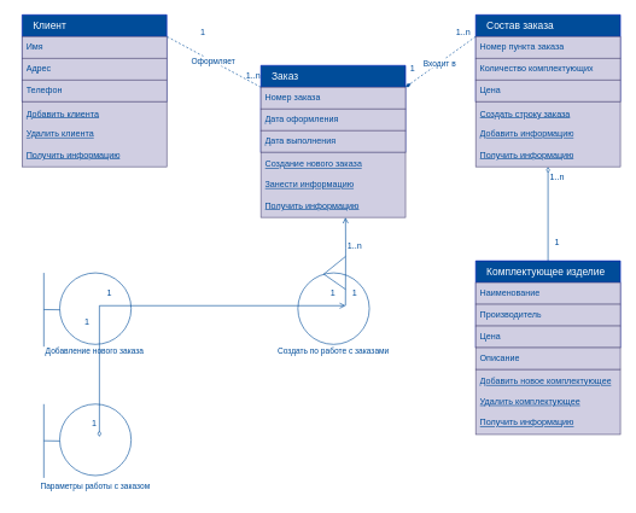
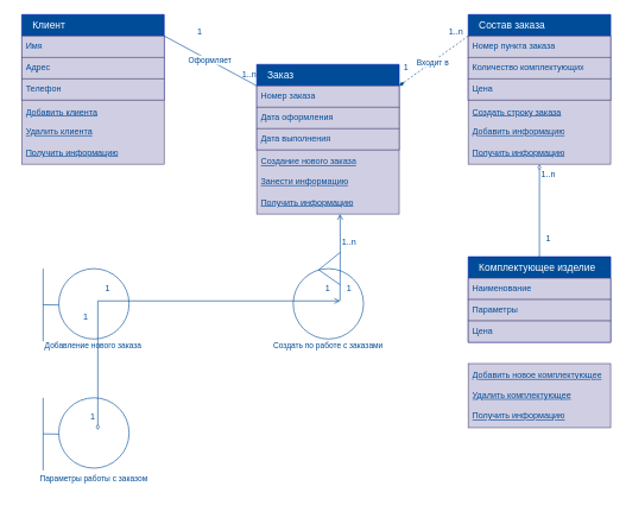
  <mxCell id="0" />
  <mxCell id="1" parent="0" />
  <mxCell id="2" value="" style="group" parent="1" vertex="1" connectable="0"><mxGeometry x="657" y="360" width="200" height="240" as="geometry" /></mxCell>
  <mxCell id="3" value="&amp;nbsp; &amp;nbsp; &lt;font style=&quot;font-size: 14px;&quot;&gt;Комплектующее изделие&lt;/font&gt;" style="swimlane;fontStyle=0;childLayout=stackLayout;horizontal=1;startSize=30;horizontalStack=0;resizeParent=1;resizeParentMax=0;resizeLast=0;collapsible=1;marginBottom=0;whiteSpace=wrap;html=1;fillColor=#004C99;fontColor=#ffffff;strokeColor=#001DBC;align=left;" parent="2" vertex="1"><mxGeometry width="200" height="120" as="geometry"><mxRectangle x="170" y="60" width="80" height="30" as="alternateBounds" /></mxGeometry></mxCell>
  <mxCell id="4" value="&lt;font color=&quot;#004c99&quot;&gt;Наименование&lt;/font&gt;" style="text;strokeColor=#56517e;fillColor=#d0cee2;align=left;verticalAlign=middle;spacingLeft=4;spacingRight=4;overflow=hidden;points=[[0,0.5],[1,0.5]];portConstraint=eastwest;rotatable=0;whiteSpace=wrap;html=1;" parent="3" vertex="1"><mxGeometry y="30" width="200" height="30" as="geometry" /></mxCell>
- <mxCell id="5" value="&lt;font color=&quot;#004c99&quot;&gt;Производитель&lt;/font&gt;" style="text;strokeColor=#56517e;fillColor=#d0cee2;align=left;verticalAlign=middle;spacingLeft=4;spacingRight=4;overflow=hidden;points=[[0,0.5],[1,0.5]];portConstraint=eastwest;rotatable=0;whiteSpace=wrap;html=1;" parent="3" vertex="1"><mxGeometry y="60" width="200" height="30" as="geometry" /></mxCell>
+ <mxCell id="5" value="&lt;font color=&quot;#004c99&quot;&gt;Параметры&lt;/font&gt;" style="text;strokeColor=#56517e;fillColor=#d0cee2;align=left;verticalAlign=middle;spacingLeft=4;spacingRight=4;overflow=hidden;points=[[0,0.5],[1,0.5]];portConstraint=eastwest;rotatable=0;whiteSpace=wrap;html=1;" parent="3" vertex="1"><mxGeometry y="60" width="200" height="30" as="geometry" /></mxCell>
  <mxCell id="6" value="&lt;font color=&quot;#004c99&quot;&gt;Цена&lt;/font&gt;" style="text;strokeColor=#56517e;fillColor=#d0cee2;align=left;verticalAlign=middle;spacingLeft=4;spacingRight=4;overflow=hidden;points=[[0,0.5],[1,0.5]];portConstraint=eastwest;rotatable=0;whiteSpace=wrap;html=1;" parent="3" vertex="1"><mxGeometry y="90" width="200" height="30" as="geometry" /></mxCell>
  <mxCell id="7" value="&lt;font color=&quot;#004c99&quot;&gt;&lt;u&gt;Добавить новое комплектующее&lt;/u&gt;&lt;/font&gt;&lt;br&gt;&lt;div&gt;&lt;br&gt;&lt;/div&gt;&lt;div&gt;&lt;font color=&quot;#004c99&quot;&gt;&lt;u&gt;Удалить комплектующее&lt;/u&gt;&lt;/font&gt;&lt;/div&gt;&lt;div&gt;&lt;u style=&quot;color: rgb(0, 76, 153); background-color: initial;&quot;&gt;&lt;br&gt;&lt;/u&gt;&lt;/div&gt;&lt;div&gt;&lt;u style=&quot;color: rgb(0, 76, 153); background-color: initial;&quot;&gt;Получить информацию&lt;/u&gt;&lt;br&gt;&lt;/div&gt;" style="text;strokeColor=#56517e;fillColor=#d0cee2;align=left;verticalAlign=middle;spacingLeft=4;spacingRight=4;overflow=hidden;points=[[0,0.5],[1,0.5]];portConstraint=eastwest;rotatable=0;whiteSpace=wrap;html=1;" parent="2" vertex="1"><mxGeometry y="150" width="200" height="90" as="geometry" /></mxCell>
- <mxCell id="8" value="&lt;font color=&quot;#004c99&quot;&gt;Описание&lt;/font&gt;" style="text;strokeColor=#56517e;fillColor=#d0cee2;align=left;verticalAlign=middle;spacingLeft=4;spacingRight=4;overflow=hidden;points=[[0,0.5],[1,0.5]];portConstraint=eastwest;rotatable=0;whiteSpace=wrap;html=1;" parent="2" vertex="1"><mxGeometry y="120" width="200" height="30" as="geometry" /></mxCell>
  <mxCell id="9" value="" style="group" parent="1" vertex="1" connectable="0"><mxGeometry x="360" y="90" width="200" height="210" as="geometry" /></mxCell>
  <mxCell id="10" value="&amp;nbsp; &amp;nbsp; &lt;font style=&quot;font-size: 14px;&quot;&gt;Заказ&lt;/font&gt;" style="swimlane;fontStyle=0;childLayout=stackLayout;horizontal=1;startSize=30;horizontalStack=0;resizeParent=1;resizeParentMax=0;resizeLast=0;collapsible=1;marginBottom=0;whiteSpace=wrap;html=1;fillColor=#004C99;fontColor=#ffffff;strokeColor=#001DBC;align=left;" parent="9" vertex="1"><mxGeometry width="200" height="120" as="geometry"><mxRectangle x="170" y="60" width="80" height="30" as="alternateBounds" /></mxGeometry></mxCell>
  <mxCell id="11" value="&lt;font color=&quot;#004c99&quot;&gt;Номер заказа&lt;/font&gt;" style="text;strokeColor=#56517e;fillColor=#d0cee2;align=left;verticalAlign=middle;spacingLeft=4;spacingRight=4;overflow=hidden;points=[[0,0.5],[1,0.5]];portConstraint=eastwest;rotatable=0;whiteSpace=wrap;html=1;" parent="10" vertex="1"><mxGeometry y="30" width="200" height="30" as="geometry" /></mxCell>
  <mxCell id="12" value="&lt;font color=&quot;#004c99&quot;&gt;Дата оформления&lt;/font&gt;" style="text;strokeColor=#56517e;fillColor=#d0cee2;align=left;verticalAlign=middle;spacingLeft=4;spacingRight=4;overflow=hidden;points=[[0,0.5],[1,0.5]];portConstraint=eastwest;rotatable=0;whiteSpace=wrap;html=1;" parent="10" vertex="1"><mxGeometry y="60" width="200" height="30" as="geometry" /></mxCell>
  <mxCell id="13" value="&lt;font color=&quot;#004c99&quot;&gt;Дата выполнения&lt;/font&gt;" style="text;strokeColor=#56517e;fillColor=#d0cee2;align=left;verticalAlign=middle;spacingLeft=4;spacingRight=4;overflow=hidden;points=[[0,0.5],[1,0.5]];portConstraint=eastwest;rotatable=0;whiteSpace=wrap;html=1;" parent="10" vertex="1"><mxGeometry y="90" width="200" height="30" as="geometry" /></mxCell>
  <mxCell id="14" value="&lt;font color=&quot;#004c99&quot;&gt;&lt;u&gt;Создание нового заказа&lt;/u&gt;&lt;/font&gt;&lt;div&gt;&lt;br&gt;&lt;/div&gt;&lt;div&gt;&lt;font color=&quot;#004c99&quot;&gt;&lt;u&gt;Занести информацию&lt;/u&gt;&lt;/font&gt;&lt;/div&gt;&lt;div&gt;&lt;u style=&quot;color: rgb(0, 76, 153); background-color: initial;&quot;&gt;&lt;br&gt;&lt;/u&gt;&lt;/div&gt;&lt;div&gt;&lt;u style=&quot;color: rgb(0, 76, 153); background-color: initial;&quot;&gt;Получить информацию&lt;/u&gt;&lt;br&gt;&lt;/div&gt;" style="text;strokeColor=#56517e;fillColor=#d0cee2;align=left;verticalAlign=middle;spacingLeft=4;spacingRight=4;overflow=hidden;points=[[0,0.5],[1,0.5]];portConstraint=eastwest;rotatable=0;whiteSpace=wrap;html=1;" parent="9" vertex="1"><mxGeometry y="120" width="200" height="90" as="geometry" /></mxCell>
  <mxCell id="15" style="edgeStyle=orthogonalEdgeStyle;rounded=0;orthogonalLoop=1;jettySize=auto;html=1;exitX=0.5;exitY=0;exitDx=0;exitDy=0;endArrow=diamondThin;endFill=0;fillColor=#b1ddf0;strokeColor=#004C99;entryX=0.5;entryY=1;entryDx=0;entryDy=0;entryPerimeter=0;" parent="1" source="3" target="23" edge="1"><mxGeometry relative="1" as="geometry"><mxPoint x="750" y="280" as="targetPoint" /></mxGeometry></mxCell>
  <mxCell id="16" value="1" style="text;html=1;align=center;verticalAlign=middle;whiteSpace=wrap;rounded=0;fillColor=none;fontColor=#004C99;" parent="1" vertex="1"><mxGeometry x="740" y="320" width="60" height="30" as="geometry" /></mxCell>
  <mxCell id="17" value="1..n" style="text;html=1;align=center;verticalAlign=middle;whiteSpace=wrap;rounded=0;fillColor=none;fontColor=#004C99;" parent="1" vertex="1"><mxGeometry x="740" y="230" width="60" height="30" as="geometry" /></mxCell>
  <mxCell id="18" value="" style="group" parent="1" vertex="1" connectable="0"><mxGeometry x="657" y="20" width="200" height="210" as="geometry" /></mxCell>
  <mxCell id="19" value="&amp;nbsp; &amp;nbsp; &lt;font style=&quot;font-size: 14px;&quot;&gt;Состав заказа&lt;/font&gt;" style="swimlane;fontStyle=0;childLayout=stackLayout;horizontal=1;startSize=30;horizontalStack=0;resizeParent=1;resizeParentMax=0;resizeLast=0;collapsible=1;marginBottom=0;whiteSpace=wrap;html=1;fillColor=#004C99;fontColor=#ffffff;strokeColor=#001DBC;align=left;" parent="18" vertex="1"><mxGeometry width="200" height="120" as="geometry"><mxRectangle x="170" y="60" width="80" height="30" as="alternateBounds" /></mxGeometry></mxCell>
  <mxCell id="20" value="&lt;font color=&quot;#004c99&quot;&gt;Номер пункта заказа&lt;/font&gt;" style="text;strokeColor=#56517e;fillColor=#d0cee2;align=left;verticalAlign=middle;spacingLeft=4;spacingRight=4;overflow=hidden;points=[[0,0.5],[1,0.5]];portConstraint=eastwest;rotatable=0;whiteSpace=wrap;html=1;" parent="19" vertex="1"><mxGeometry y="30" width="200" height="30" as="geometry" /></mxCell>
  <mxCell id="21" value="&lt;font color=&quot;#004c99&quot;&gt;Количество комплектующих&lt;/font&gt;" style="text;strokeColor=#56517e;fillColor=#d0cee2;align=left;verticalAlign=middle;spacingLeft=4;spacingRight=4;overflow=hidden;points=[[0,0.5],[1,0.5]];portConstraint=eastwest;rotatable=0;whiteSpace=wrap;html=1;" parent="19" vertex="1"><mxGeometry y="60" width="200" height="30" as="geometry" /></mxCell>
  <mxCell id="22" value="&lt;font color=&quot;#004c99&quot;&gt;Цена&lt;/font&gt;" style="text;strokeColor=#56517e;fillColor=#d0cee2;align=left;verticalAlign=middle;spacingLeft=4;spacingRight=4;overflow=hidden;points=[[0,0.5],[1,0.5]];portConstraint=eastwest;rotatable=0;whiteSpace=wrap;html=1;" parent="19" vertex="1"><mxGeometry y="90" width="200" height="30" as="geometry" /></mxCell>
  <mxCell id="23" value="&lt;font color=&quot;#004c99&quot;&gt;&lt;u&gt;Создать строку заказа&lt;/u&gt;&lt;/font&gt;&lt;div&gt;&lt;br&gt;&lt;/div&gt;&lt;div&gt;&lt;font color=&quot;#004c99&quot;&gt;&lt;u&gt;Добавить информацию&lt;/u&gt;&lt;/font&gt;&lt;/div&gt;&lt;div&gt;&lt;u style=&quot;color: rgb(0, 76, 153); background-color: initial;&quot;&gt;&lt;br&gt;&lt;/u&gt;&lt;/div&gt;&lt;div&gt;&lt;u style=&quot;color: rgb(0, 76, 153); background-color: initial;&quot;&gt;Получить информацию&lt;/u&gt;&lt;br&gt;&lt;/div&gt;" style="text;strokeColor=#56517e;fillColor=#d0cee2;align=left;verticalAlign=middle;spacingLeft=4;spacingRight=4;overflow=hidden;points=[[0,0.5],[1,0.5]];portConstraint=eastwest;rotatable=0;whiteSpace=wrap;html=1;" parent="18" vertex="1"><mxGeometry y="120" width="200" height="90" as="geometry" /></mxCell>
  <mxCell id="24" value="" style="group" parent="1" vertex="1" connectable="0"><mxGeometry y="20" width="200" height="210" as="geometry" x="30" /></mxCell>
  <mxCell id="25" value="&amp;nbsp; &amp;nbsp; &lt;font style=&quot;font-size: 14px;&quot;&gt;Клиент&lt;/font&gt;" style="swimlane;fontStyle=0;childLayout=stackLayout;horizontal=1;startSize=30;horizontalStack=0;resizeParent=1;resizeParentMax=0;resizeLast=0;collapsible=1;marginBottom=0;whiteSpace=wrap;html=1;fillColor=#004C99;fontColor=#ffffff;strokeColor=#001DBC;align=left;" parent="24" vertex="1"><mxGeometry width="200" height="120" as="geometry"><mxRectangle x="170" y="60" width="80" height="30" as="alternateBounds" /></mxGeometry></mxCell>
  <mxCell id="26" value="&lt;font color=&quot;#004c99&quot;&gt;Имя&lt;/font&gt;" style="text;strokeColor=#56517e;fillColor=#d0cee2;align=left;verticalAlign=middle;spacingLeft=4;spacingRight=4;overflow=hidden;points=[[0,0.5],[1,0.5]];portConstraint=eastwest;rotatable=0;whiteSpace=wrap;html=1;" parent="25" vertex="1"><mxGeometry y="30" width="200" height="30" as="geometry" /></mxCell>
  <mxCell id="27" value="&lt;font color=&quot;#004c99&quot;&gt;Адрес&lt;/font&gt;" style="text;strokeColor=#56517e;fillColor=#d0cee2;align=left;verticalAlign=middle;spacingLeft=4;spacingRight=4;overflow=hidden;points=[[0,0.5],[1,0.5]];portConstraint=eastwest;rotatable=0;whiteSpace=wrap;html=1;" parent="25" vertex="1"><mxGeometry y="60" width="200" height="30" as="geometry" /></mxCell>
  <mxCell id="28" value="&lt;font color=&quot;#004c99&quot;&gt;Телефон&lt;/font&gt;" style="text;strokeColor=#56517e;fillColor=#d0cee2;align=left;verticalAlign=middle;spacingLeft=4;spacingRight=4;overflow=hidden;points=[[0,0.5],[1,0.5]];portConstraint=eastwest;rotatable=0;whiteSpace=wrap;html=1;" parent="25" vertex="1"><mxGeometry y="90" width="200" height="30" as="geometry" /></mxCell>
  <mxCell id="29" value="&lt;font color=&quot;#004c99&quot;&gt;&lt;u&gt;Добавить клиента&lt;/u&gt;&lt;/font&gt;&lt;div&gt;&lt;br&gt;&lt;/div&gt;&lt;div&gt;&lt;font color=&quot;#004c99&quot;&gt;&lt;u&gt;Удалить клиента&lt;/u&gt;&lt;/font&gt;&lt;/div&gt;&lt;div&gt;&lt;u style=&quot;color: rgb(0, 76, 153); background-color: initial;&quot;&gt;&lt;br&gt;&lt;/u&gt;&lt;/div&gt;&lt;div&gt;&lt;u style=&quot;color: rgb(0, 76, 153); background-color: initial;&quot;&gt;Получить информацию&lt;/u&gt;&lt;br&gt;&lt;/div&gt;" style="text;strokeColor=#56517e;fillColor=#d0cee2;align=left;verticalAlign=middle;spacingLeft=4;spacingRight=4;overflow=hidden;points=[[0,0.5],[1,0.5]];portConstraint=eastwest;rotatable=0;whiteSpace=wrap;html=1;" parent="24" vertex="1"><mxGeometry y="120" width="200" height="90" as="geometry" /></mxCell>
  <mxCell id="30" value="" style="endArrow=diamondThin;html=1;rounded=0;endFill=1;strokeColor=#004C99;entryX=1;entryY=0.25;entryDx=0;entryDy=0;exitX=0;exitY=0.25;exitDx=0;exitDy=0;dashed=1;" parent="1" source="19" target="10" edge="1"><mxGeometry width="50" height="50" relative="1" as="geometry"><mxPoint x="600" y="90" as="sourcePoint" /><mxPoint x="640" y="100" as="targetPoint" /></mxGeometry></mxCell>
  <mxCell id="31" value="Входит в" style="edgeLabel;html=1;align=center;verticalAlign=middle;resizable=0;points=[];fontColor=#004C99;" parent="30" vertex="1" connectable="0"><mxGeometry x="0.047" relative="1" as="geometry"><mxPoint x="1" as="offset" /></mxGeometry></mxCell>
  <mxCell id="32" value="1" style="text;html=1;align=center;verticalAlign=middle;whiteSpace=wrap;rounded=0;fillColor=none;fontColor=#004C99;" parent="1" vertex="1"><mxGeometry x="540" y="80" width="60" height="30" as="geometry" /></mxCell>
  <mxCell id="33" value="1..n" style="text;html=1;align=center;verticalAlign=middle;whiteSpace=wrap;rounded=0;fillColor=none;fontColor=#004C99;" parent="1" vertex="1"><mxGeometry x="610" y="30" width="60" height="30" as="geometry" /></mxCell>
- <mxCell id="34" value="" style="endArrow=none;html=1;rounded=0;endFill=0;strokeColor=#004C99;entryX=1;entryY=0.25;entryDx=0;entryDy=0;exitX=0;exitY=0.25;exitDx=0;exitDy=0;dashed=1;" parent="1" source="10" target="25" edge="1"><mxGeometry width="50" height="50" relative="1" as="geometry"><mxPoint x="397" y="10" as="sourcePoint" /><mxPoint x="300" y="80" as="targetPoint" /></mxGeometry></mxCell>
+ <mxCell id="34" value="" style="endArrow=none;html=1;rounded=0;endFill=0;strokeColor=#004C99;entryX=1;entryY=0.25;entryDx=0;entryDy=0;exitX=0;exitY=0.25;exitDx=0;exitDy=0;" parent="1" source="10" target="25" edge="1"><mxGeometry width="50" height="50" relative="1" as="geometry"><mxPoint x="397" y="10" as="sourcePoint" /><mxPoint x="300" y="80" as="targetPoint" /></mxGeometry></mxCell>
  <mxCell id="35" value="Оформляет" style="edgeLabel;html=1;align=center;verticalAlign=middle;resizable=0;points=[];fontColor=#004C99;" parent="34" vertex="1" connectable="0"><mxGeometry x="0.047" relative="1" as="geometry"><mxPoint x="1" as="offset" /></mxGeometry></mxCell>
  <mxCell id="36" value="1" style="text;html=1;align=center;verticalAlign=middle;whiteSpace=wrap;rounded=0;fillColor=none;fontColor=#004C99;" parent="1" vertex="1"><mxGeometry x="250" y="30" width="60" height="30" as="geometry" /></mxCell>
  <mxCell id="37" value="1..n" style="text;html=1;align=center;verticalAlign=middle;whiteSpace=wrap;rounded=0;fillColor=none;fontColor=#004C99;" parent="1" vertex="1"><mxGeometry x="320" y="90" width="60" height="30" as="geometry" /></mxCell>
  <mxCell id="38" value="" style="ellipse;whiteSpace=wrap;html=1;aspect=fixed;fillColor=none;strokeColor=#004C99;movable=0;resizable=0;rotatable=0;deletable=0;editable=0;locked=1;connectable=0;" parent="1" vertex="1"><mxGeometry x="411.22" y="376.667" width="98.78" height="98.78" as="geometry" /></mxCell>
  <mxCell id="39" value="" style="endArrow=open;html=1;rounded=0;entryX=0.569;entryY=1.025;entryDx=0;entryDy=0;entryPerimeter=0;endFill=0;strokeColor=#004C99;" parent="1" edge="1"><mxGeometry width="50" height="50" relative="1" as="geometry"><mxPoint x="477" y="422" as="sourcePoint" /><mxPoint x="477.073" y="300" as="targetPoint" /><Array as="points"><mxPoint x="477.293" y="342.783" /></Array></mxGeometry></mxCell>
  <mxCell id="40" value="" style="endArrow=none;html=1;rounded=0;strokeColor=#004C99;exitX=0.357;exitY=0.022;exitDx=0;exitDy=0;exitPerimeter=0;" edge="1" parent="1" source="38"><mxGeometry width="50" height="50" relative="1" as="geometry"><mxPoint x="449.634" y="376.667" as="sourcePoint" /><mxPoint x="477.073" y="354" as="targetPoint" /></mxGeometry></mxCell>
  <mxCell id="41" value="" style="endArrow=none;html=1;rounded=0;strokeColor=#004C99;exitX=0.365;exitY=0.019;exitDx=0;exitDy=0;exitPerimeter=0;" edge="1" parent="1" source="38"><mxGeometry width="50" height="50" relative="1" as="geometry"><mxPoint x="440.64" y="401.462" as="sourcePoint" /><mxPoint x="477.073" y="399.333" as="targetPoint" /></mxGeometry></mxCell>
  <mxCell id="42" value="" style="ellipse;whiteSpace=wrap;html=1;aspect=fixed;fillColor=none;strokeColor=#004C99;movable=1;resizable=1;rotatable=1;deletable=1;editable=1;locked=0;connectable=1;" vertex="1" parent="1"><mxGeometry x="81.951" y="376.667" width="98.78" height="98.78" as="geometry" /></mxCell>
  <mxCell id="43" value="" style="endArrow=open;html=1;rounded=0;endFill=0;strokeColor=#004C99;" edge="1" parent="1"><mxGeometry width="50" height="50" relative="1" as="geometry"><mxPoint x="136.829" y="422" as="sourcePoint" /><mxPoint x="477.073" y="422" as="targetPoint" /></mxGeometry></mxCell>
  <mxCell id="44" value="" style="ellipse;whiteSpace=wrap;html=1;aspect=fixed;fillColor=none;strokeColor=#004C99;movable=1;resizable=1;rotatable=1;deletable=1;editable=1;locked=0;connectable=1;" vertex="1" parent="1"><mxGeometry x="81.951" y="558" width="98.78" height="98.78" as="geometry" /></mxCell>
  <mxCell id="45" value="" style="endArrow=diamondThin;html=1;rounded=0;endFill=0;strokeColor=#004C99;" edge="1" parent="1"><mxGeometry width="50" height="50" relative="1" as="geometry"><mxPoint x="136.829" y="422" as="sourcePoint" /><mxPoint x="136.829" y="603.333" as="targetPoint" /></mxGeometry></mxCell>
  <mxCell id="46" value="" style="group" vertex="1" connectable="0" parent="1"><mxGeometry x="60" y="558" width="21.951" height="102" as="geometry" /></mxCell>
  <mxCell id="47" value="" style="endArrow=none;html=1;rounded=0;strokeColor=#004C99;" edge="1" parent="46"><mxGeometry width="50" height="50" relative="1" as="geometry"><mxPoint y="102" as="sourcePoint" /><mxPoint as="targetPoint" /></mxGeometry></mxCell>
  <mxCell id="48" value="" style="endArrow=none;html=1;rounded=0;strokeColor=#004C99;" edge="1" parent="46"><mxGeometry width="50" height="50" relative="1" as="geometry"><mxPoint y="50.671" as="sourcePoint" /><mxPoint x="21.951" y="51" as="targetPoint" /></mxGeometry></mxCell>
  <mxCell id="49" value="" style="group" vertex="1" connectable="0" parent="1"><mxGeometry x="60" y="376.667" width="21.951" height="102" as="geometry" /></mxCell>
  <mxCell id="50" value="" style="endArrow=none;html=1;rounded=0;strokeColor=#004C99;" edge="1" parent="49"><mxGeometry width="50" height="50" relative="1" as="geometry"><mxPoint y="102" as="sourcePoint" /><mxPoint as="targetPoint" /></mxGeometry></mxCell>
  <mxCell id="51" value="" style="endArrow=none;html=1;rounded=0;strokeColor=#004C99;" edge="1" parent="49"><mxGeometry width="50" height="50" relative="1" as="geometry"><mxPoint y="50.671" as="sourcePoint" /><mxPoint x="21.951" y="51" as="targetPoint" /></mxGeometry></mxCell>
  <mxCell id="52" value="&lt;font color=&quot;#004c99&quot; style=&quot;font-size: 11px;&quot;&gt;Создать по работе с заказами&lt;/font&gt;" style="text;html=1;align=center;verticalAlign=middle;whiteSpace=wrap;rounded=0;" vertex="1" parent="1"><mxGeometry x="351.11" y="470" width="219" height="30" as="geometry" /></mxCell>
  <mxCell id="53" value="&lt;font color=&quot;#004c99&quot;&gt;&lt;span style=&quot;font-size: 11px;&quot;&gt;Добавление нового заказа&lt;/span&gt;&lt;/font&gt;" style="text;html=1;align=center;verticalAlign=middle;whiteSpace=wrap;rounded=0;" vertex="1" parent="1"><mxGeometry x="20.5" y="470" width="219" height="30" as="geometry" /></mxCell>
  <mxCell id="54" value="&lt;font color=&quot;#004c99&quot;&gt;&lt;span style=&quot;font-size: 11px;&quot;&gt;Параметры работы с заказом&lt;/span&gt;&lt;/font&gt;" style="text;html=1;align=center;verticalAlign=middle;whiteSpace=wrap;rounded=0;" vertex="1" parent="1"><mxGeometry x="21.84" y="656.78" width="219" height="30" as="geometry" /></mxCell>
  <mxCell id="55" value="1" style="text;html=1;align=center;verticalAlign=middle;whiteSpace=wrap;rounded=0;fillColor=none;fontColor=#004C99;" vertex="1" parent="1"><mxGeometry x="120.73" y="390" width="60" height="30" as="geometry" /></mxCell>
  <mxCell id="56" value="1" style="text;html=1;align=center;verticalAlign=middle;whiteSpace=wrap;rounded=0;fillColor=none;fontColor=#004C99;" vertex="1" parent="1"><mxGeometry x="90" y="430" width="60" height="30" as="geometry" /></mxCell>
  <mxCell id="57" value="1" style="text;html=1;align=center;verticalAlign=middle;whiteSpace=wrap;rounded=0;fillColor=none;fontColor=#004C99;" vertex="1" parent="1"><mxGeometry x="100" y="570" width="60" height="30" as="geometry" /></mxCell>
  <mxCell id="58" value="1" style="text;html=1;align=center;verticalAlign=middle;whiteSpace=wrap;rounded=0;fillColor=none;fontColor=#004C99;" vertex="1" parent="1"><mxGeometry x="460" y="390" width="60" height="30" as="geometry" /></mxCell>
  <mxCell id="59" value="1" style="text;html=1;align=center;verticalAlign=middle;whiteSpace=wrap;rounded=0;fillColor=none;fontColor=#004C99;movable=0;resizable=0;rotatable=0;deletable=0;editable=0;locked=1;connectable=0;" vertex="1" parent="1"><mxGeometry x="430" y="390" width="60" height="30" as="geometry" /></mxCell>
  <mxCell id="60" value="1..n" style="text;html=1;align=center;verticalAlign=middle;whiteSpace=wrap;rounded=0;fillColor=none;fontColor=#004C99;" vertex="1" parent="1"><mxGeometry x="460" y="330" width="60" height="20" as="geometry" /></mxCell>
